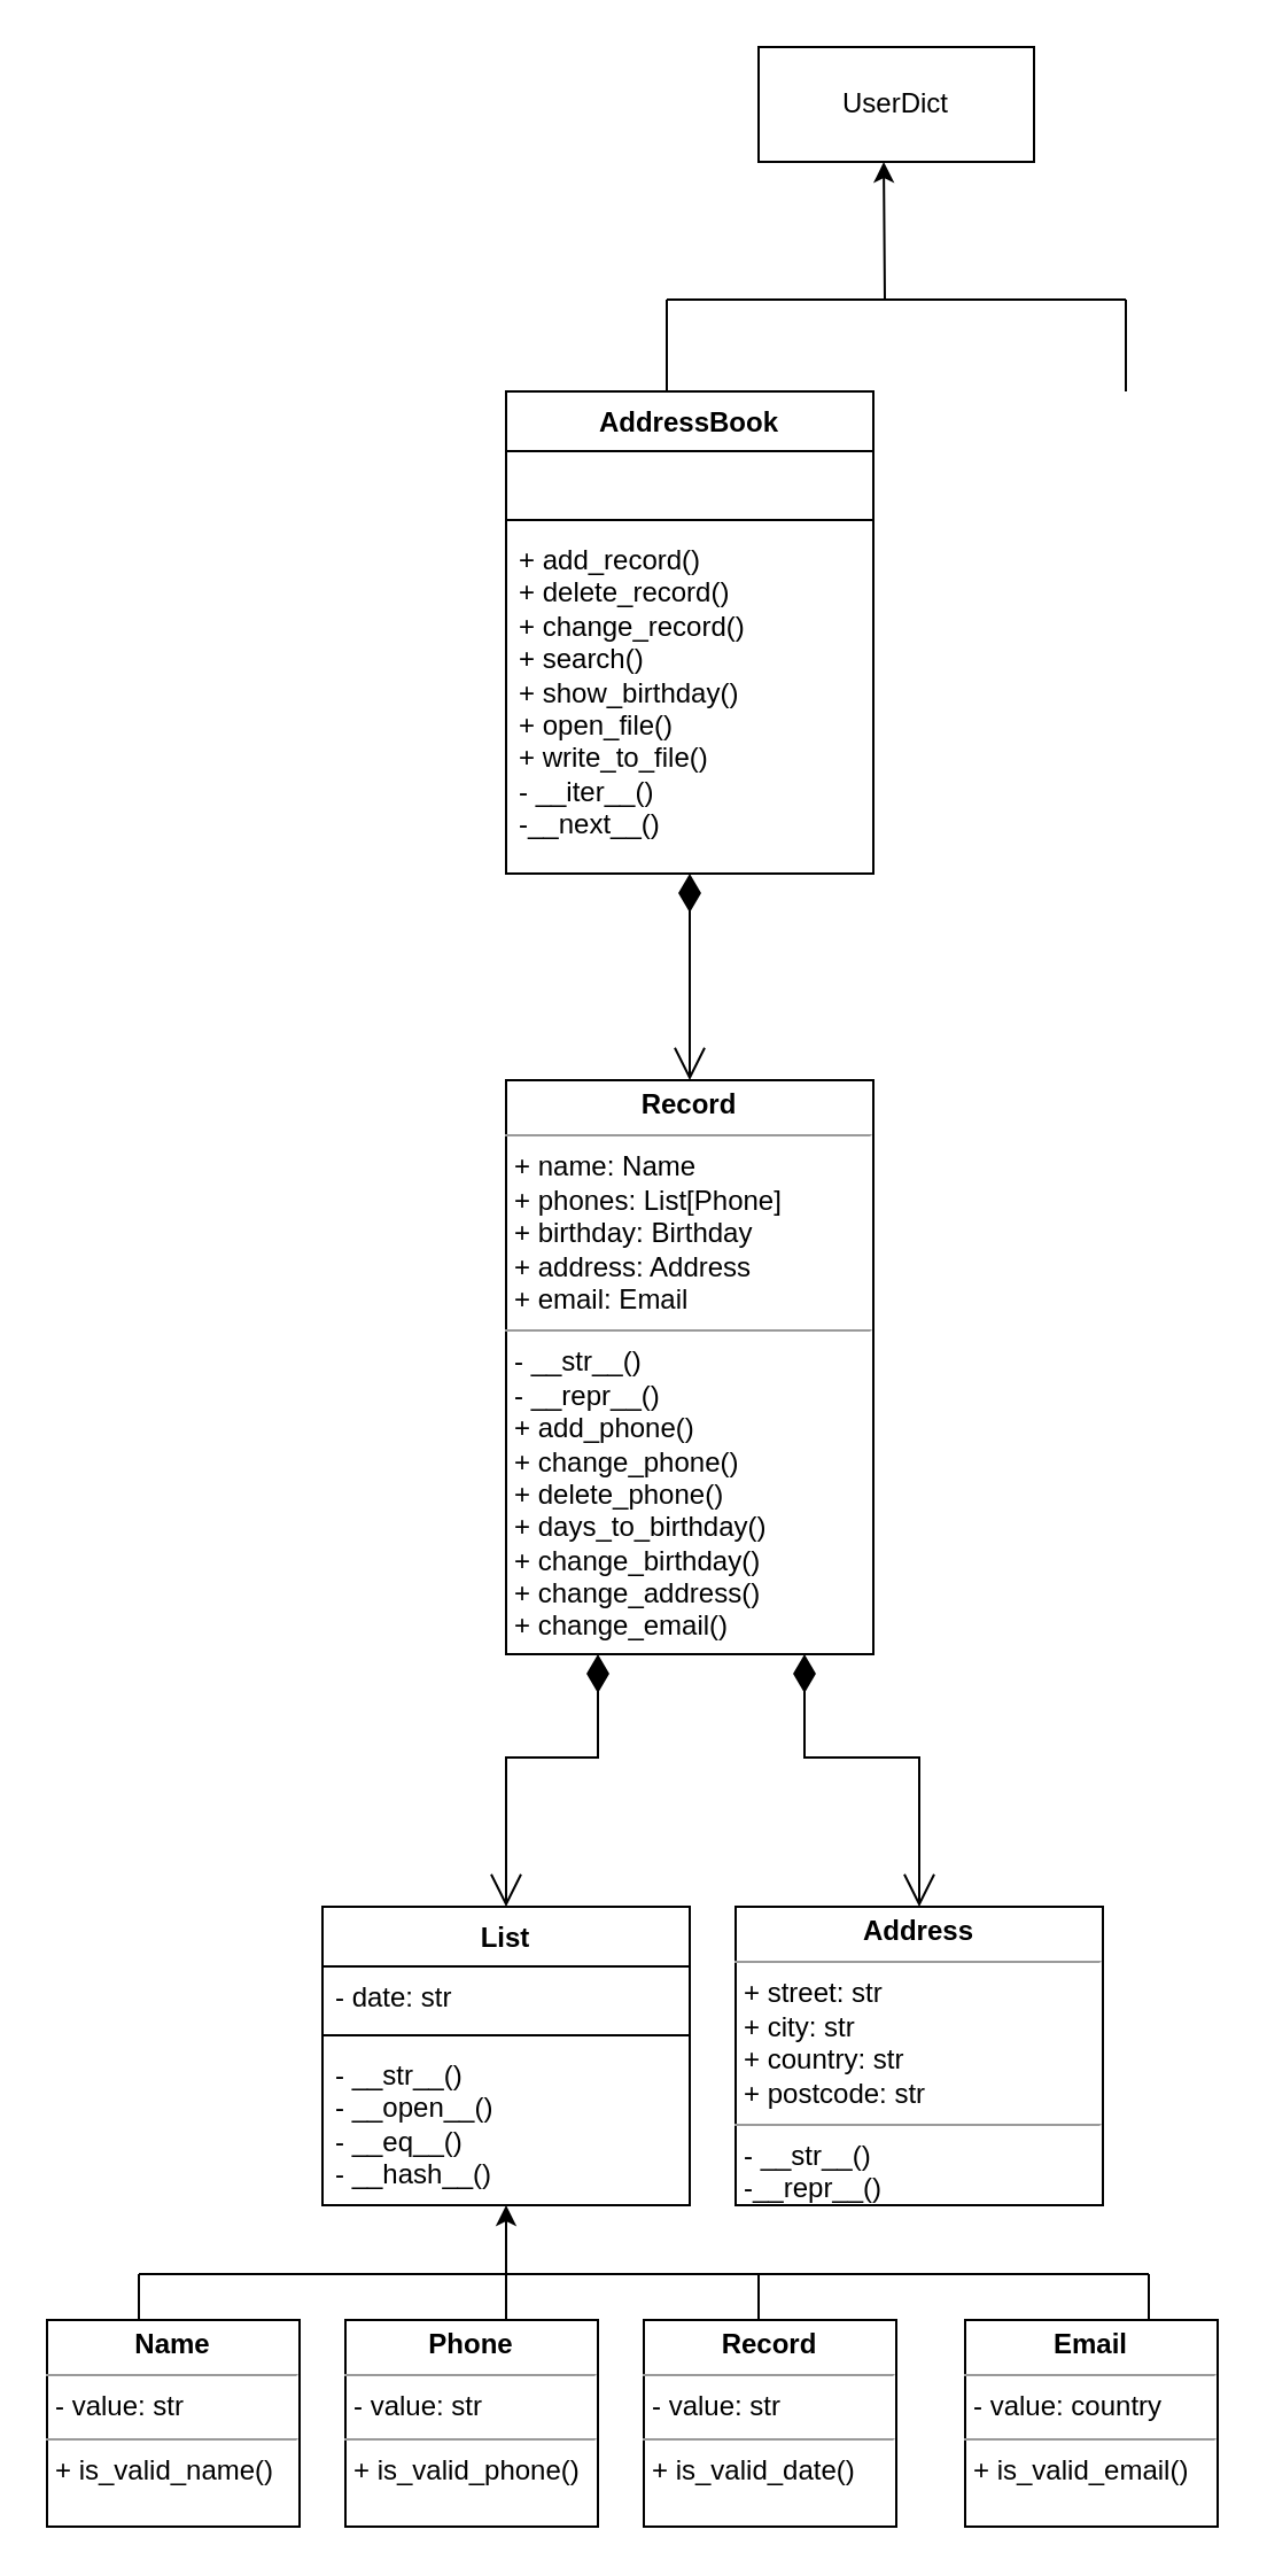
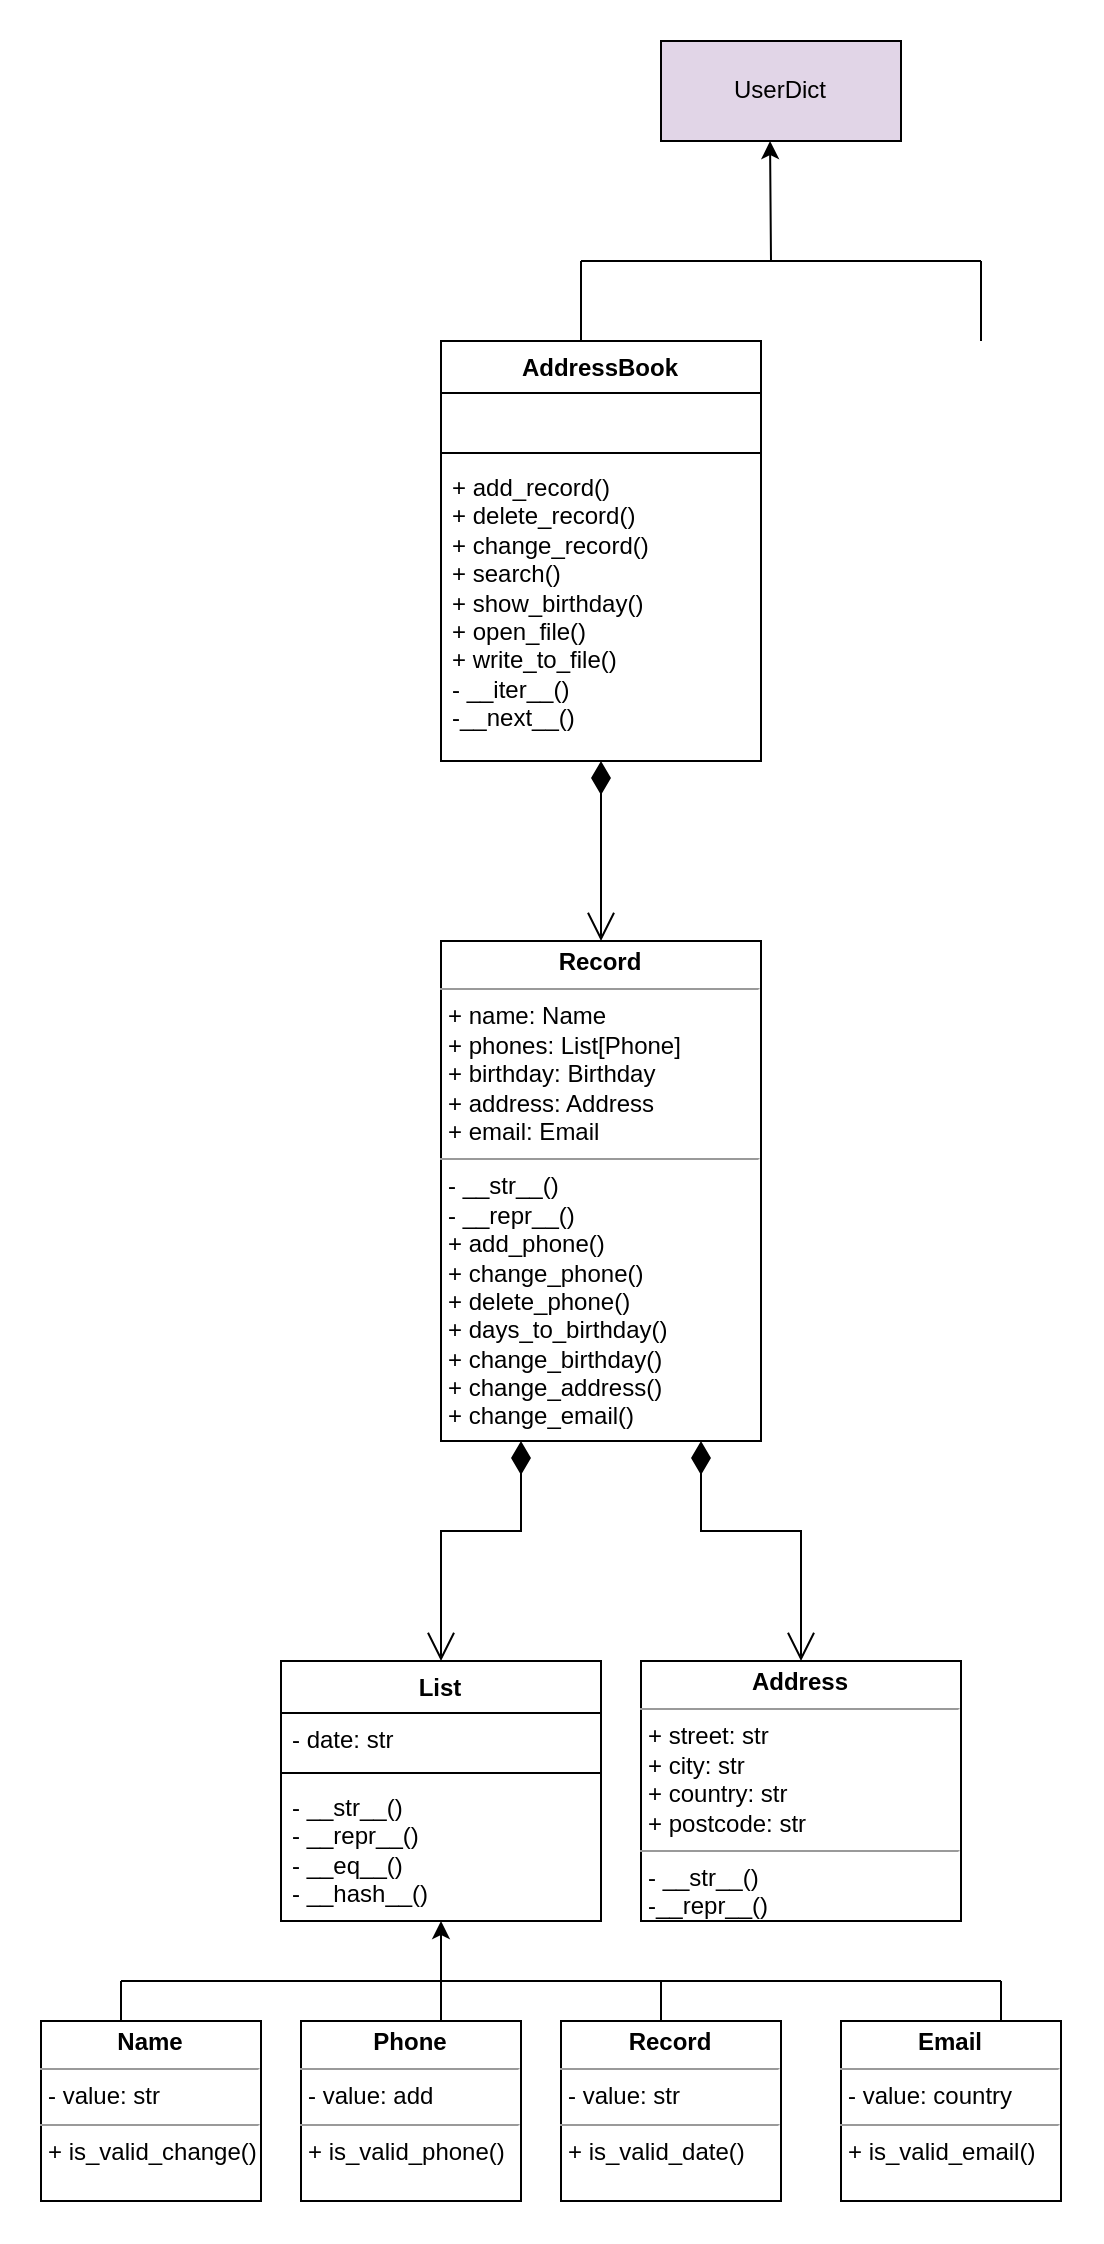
  <mxCell id="0" />
  <mxCell id="1" parent="0" />
- <mxCell id="2" value="UserDict" style="html=1;whiteSpace=wrap;" vertex="1" parent="1"><mxGeometry x="330" y="20" width="120" height="50" as="geometry" /></mxCell>
+ <mxCell id="2" value="UserDict" style="html=1;whiteSpace=wrap;fillColor=#e1d5e7;" vertex="1" parent="1"><mxGeometry x="330" y="20" width="120" height="50" as="geometry" /></mxCell>
  <mxCell id="3" value="" style="endArrow=classic;html=1;rounded=0;" edge="1" parent="1"><mxGeometry width="50" height="50" relative="1" as="geometry"><mxPoint x="290" y="130" as="sourcePoint" /><mxPoint x="384.52" y="70" as="targetPoint" /><Array as="points"><mxPoint x="490" y="130" /><mxPoint x="385" y="130" /></Array></mxGeometry></mxCell>
  <mxCell id="4" value="" style="endArrow=none;html=1;rounded=0;" edge="1" parent="1"><mxGeometry width="50" height="50" relative="1" as="geometry"><mxPoint x="490" y="170" as="sourcePoint" /><mxPoint x="490" y="130" as="targetPoint" /></mxGeometry></mxCell>
  <mxCell id="5" value="" style="endArrow=none;html=1;rounded=0;" edge="1" parent="1"><mxGeometry width="50" height="50" relative="1" as="geometry"><mxPoint x="290" y="170" as="sourcePoint" /><mxPoint x="290" y="130" as="targetPoint" /><Array as="points"><mxPoint x="290" y="150" /></Array></mxGeometry></mxCell>
  <mxCell id="6" value="AddressBook" style="swimlane;fontStyle=1;align=center;verticalAlign=top;childLayout=stackLayout;horizontal=1;startSize=26;horizontalStack=0;resizeParent=1;resizeParentMax=0;resizeLast=0;collapsible=1;marginBottom=0;whiteSpace=wrap;html=1;" vertex="1" parent="1"><mxGeometry x="220" y="170" width="160" height="210" as="geometry"><mxRectangle x="210" y="200" width="120" height="30" as="alternateBounds" /></mxGeometry></mxCell>
  <mxCell id="7" value="&lt;br&gt;" style="text;strokeColor=none;fillColor=none;align=left;verticalAlign=top;spacingLeft=4;spacingRight=4;overflow=hidden;rotatable=0;points=[[0,0.5],[1,0.5]];portConstraint=eastwest;whiteSpace=wrap;html=1;" vertex="1" parent="6"><mxGeometry y="26" width="160" height="26" as="geometry" /></mxCell>
  <mxCell id="8" value="" style="line;strokeWidth=1;fillColor=none;align=left;verticalAlign=middle;spacingTop=-1;spacingLeft=3;spacingRight=3;rotatable=0;labelPosition=right;points=[];portConstraint=eastwest;strokeColor=inherit;" vertex="1" parent="6"><mxGeometry y="52" width="160" height="8" as="geometry" /></mxCell>
  <mxCell id="9" value="+ add_record()&lt;br&gt;+ delete_record()&lt;br&gt;+ change_record()&lt;br&gt;+ search()&lt;br&gt;+ show_birthday()&lt;br&gt;+ open_file()&lt;br&gt;+ write_to_file()&lt;br&gt;- __iter__()&lt;br&gt;-__next__()" style="text;strokeColor=none;fillColor=none;align=left;verticalAlign=top;spacingLeft=4;spacingRight=4;overflow=hidden;rotatable=0;points=[[0,0.5],[1,0.5]];portConstraint=eastwest;whiteSpace=wrap;html=1;" vertex="1" parent="6"><mxGeometry y="60" width="160" height="150" as="geometry" /></mxCell>
  <mxCell id="10" value="" style="endArrow=open;html=1;endSize=12;startArrow=diamondThin;startSize=14;startFill=1;edgeStyle=orthogonalEdgeStyle;align=left;verticalAlign=bottom;rounded=0;" edge="1" parent="1"><mxGeometry x="-1" y="3" relative="1" as="geometry"><mxPoint x="300" y="380" as="sourcePoint" /><mxPoint x="300" y="470" as="targetPoint" /></mxGeometry></mxCell>
  <mxCell id="11" value="&lt;p style=&quot;margin:0px;margin-top:4px;text-align:center;&quot;&gt;&lt;b&gt;Record&lt;/b&gt;&lt;/p&gt;&lt;hr size=&quot;1&quot;&gt;&lt;p style=&quot;margin:0px;margin-left:4px;&quot;&gt;+ name: Name&lt;/p&gt;&lt;p style=&quot;margin:0px;margin-left:4px;&quot;&gt;+ phones: List[Phone]&lt;br&gt;&lt;/p&gt;&lt;p style=&quot;margin:0px;margin-left:4px;&quot;&gt;+ birthday: Birthday&lt;br&gt;&lt;/p&gt;&lt;p style=&quot;margin:0px;margin-left:4px;&quot;&gt;+ address: Address&lt;br&gt;&lt;/p&gt;&lt;p style=&quot;margin:0px;margin-left:4px;&quot;&gt;+ email: Email&lt;/p&gt;&lt;hr size=&quot;1&quot;&gt;&lt;p style=&quot;margin:0px;margin-left:4px;&quot;&gt;- __str__()&lt;/p&gt;&lt;p style=&quot;margin:0px;margin-left:4px;&quot;&gt;- __repr__()&lt;br&gt;&lt;/p&gt;&lt;p style=&quot;margin:0px;margin-left:4px;&quot;&gt;+ add_phone()&lt;/p&gt;&lt;p style=&quot;margin:0px;margin-left:4px;&quot;&gt;+ change_phone()&lt;/p&gt;&lt;p style=&quot;margin:0px;margin-left:4px;&quot;&gt;+ delete_phone()&lt;/p&gt;&lt;p style=&quot;margin:0px;margin-left:4px;&quot;&gt;+&amp;nbsp;days_to_birthday()&lt;/p&gt;&lt;p style=&quot;margin:0px;margin-left:4px;&quot;&gt;+&amp;nbsp;change_birthday()&lt;/p&gt;&lt;p style=&quot;margin:0px;margin-left:4px;&quot;&gt;+&amp;nbsp;change_address()&lt;/p&gt;&lt;p style=&quot;margin:0px;margin-left:4px;&quot;&gt;+ change_email()&lt;/p&gt;&lt;p style=&quot;margin:0px;margin-left:4px;&quot;&gt;&lt;br&gt;&lt;/p&gt;" style="verticalAlign=top;align=left;overflow=fill;fontSize=12;fontFamily=Helvetica;html=1;whiteSpace=wrap;" vertex="1" parent="1"><mxGeometry x="220" y="470" width="160" height="250" as="geometry" /></mxCell>
  <mxCell id="12" value="List" style="swimlane;fontStyle=1;align=center;verticalAlign=top;childLayout=stackLayout;horizontal=1;startSize=26;horizontalStack=0;resizeParent=1;resizeParentMax=0;resizeLast=0;collapsible=1;marginBottom=0;whiteSpace=wrap;html=1;" vertex="1" parent="1"><mxGeometry x="140" y="830" width="160" height="130" as="geometry" /></mxCell>
  <mxCell id="13" value="- date: str&lt;span style=&quot;white-space: pre;&quot;&gt;&#09;&lt;/span&gt;" style="text;strokeColor=none;fillColor=none;align=left;verticalAlign=top;spacingLeft=4;spacingRight=4;overflow=hidden;rotatable=0;points=[[0,0.5],[1,0.5]];portConstraint=eastwest;whiteSpace=wrap;html=1;" vertex="1" parent="12"><mxGeometry y="26" width="160" height="26" as="geometry" /></mxCell>
  <mxCell id="14" value="" style="line;strokeWidth=1;fillColor=none;align=left;verticalAlign=middle;spacingTop=-1;spacingLeft=3;spacingRight=3;rotatable=0;labelPosition=right;points=[];portConstraint=eastwest;strokeColor=inherit;" vertex="1" parent="12"><mxGeometry y="52" width="160" height="8" as="geometry" /></mxCell>
- <mxCell id="15" value="- __str__()&lt;br&gt;- __open__()&lt;br&gt;- __eq__()&lt;br&gt;- __hash__()&lt;span style=&quot;&quot;&gt;&lt;span style=&quot;white-space: pre;&quot;&gt;&amp;nbsp;&amp;nbsp;&amp;nbsp;&amp;nbsp;&lt;/span&gt;&lt;/span&gt;" style="text;strokeColor=none;fillColor=none;align=left;verticalAlign=top;spacingLeft=4;spacingRight=4;overflow=hidden;rotatable=0;points=[[0,0.5],[1,0.5]];portConstraint=eastwest;whiteSpace=wrap;html=1;" vertex="1" parent="12"><mxGeometry y="60" width="160" height="70" as="geometry" /></mxCell>
+ <mxCell id="15" value="- __str__()&lt;br&gt;- __repr__()&lt;br&gt;- __eq__()&lt;br&gt;- __hash__()&lt;span style=&quot;&quot;&gt;&lt;span style=&quot;white-space: pre;&quot;&gt;&amp;nbsp;&amp;nbsp;&amp;nbsp;&amp;nbsp;&lt;/span&gt;&lt;/span&gt;" style="text;strokeColor=none;fillColor=none;align=left;verticalAlign=top;spacingLeft=4;spacingRight=4;overflow=hidden;rotatable=0;points=[[0,0.5],[1,0.5]];portConstraint=eastwest;whiteSpace=wrap;html=1;" vertex="1" parent="12"><mxGeometry y="60" width="160" height="70" as="geometry" /></mxCell>
  <mxCell id="16" value="" style="endArrow=open;html=1;endSize=12;startArrow=diamondThin;startSize=14;startFill=1;edgeStyle=orthogonalEdgeStyle;align=left;verticalAlign=bottom;rounded=0;" edge="1" parent="1"><mxGeometry x="-1" y="3" relative="1" as="geometry"><mxPoint x="260" y="720" as="sourcePoint" /><mxPoint x="220" y="830" as="targetPoint" /><Array as="points"><mxPoint x="260" y="765" /><mxPoint x="220" y="765" /></Array></mxGeometry></mxCell>
  <mxCell id="17" value="" style="endArrow=open;html=1;endSize=12;startArrow=diamondThin;startSize=14;startFill=1;edgeStyle=orthogonalEdgeStyle;align=left;verticalAlign=bottom;rounded=0;" edge="1" parent="1"><mxGeometry x="-1" y="3" relative="1" as="geometry"><mxPoint x="350" y="720" as="sourcePoint" /><mxPoint x="400" y="830" as="targetPoint" /><Array as="points"><mxPoint x="350" y="765" /><mxPoint x="400" y="765" /><mxPoint x="400" y="830" /></Array></mxGeometry></mxCell>
  <mxCell id="18" value="&lt;p style=&quot;margin:0px;margin-top:4px;text-align:center;&quot;&gt;&lt;b&gt;Address&lt;/b&gt;&lt;/p&gt;&lt;hr size=&quot;1&quot;&gt;&lt;p style=&quot;margin:0px;margin-left:4px;&quot;&gt;+ street: str&lt;/p&gt;&lt;p style=&quot;margin:0px;margin-left:4px;&quot;&gt;+ city: str&lt;/p&gt;&lt;p style=&quot;margin:0px;margin-left:4px;&quot;&gt;+ country: str&lt;/p&gt;&lt;p style=&quot;margin:0px;margin-left:4px;&quot;&gt;+ postcode: str&lt;/p&gt;&lt;hr size=&quot;1&quot;&gt;&lt;p style=&quot;margin:0px;margin-left:4px;&quot;&gt;- __str__()&lt;/p&gt;&lt;p style=&quot;margin:0px;margin-left:4px;&quot;&gt;-__repr__()&lt;/p&gt;" style="verticalAlign=top;align=left;overflow=fill;fontSize=12;fontFamily=Helvetica;html=1;whiteSpace=wrap;" vertex="1" parent="1"><mxGeometry x="320" y="830" width="160" height="130" as="geometry" /></mxCell>
- <mxCell id="19" value="&lt;p style=&quot;margin:0px;margin-top:4px;text-align:center;&quot;&gt;&lt;b&gt;Name&lt;/b&gt;&lt;/p&gt;&lt;hr size=&quot;1&quot;&gt;&lt;p style=&quot;margin:0px;margin-left:4px;&quot;&gt;- value: str&lt;span style=&quot;white-space: pre;&quot;&gt;&amp;nbsp;&amp;nbsp;&amp;nbsp;&amp;nbsp;&lt;/span&gt;&lt;br&gt;&lt;/p&gt;&lt;hr size=&quot;1&quot;&gt;&lt;p style=&quot;margin:0px;margin-left:4px;&quot;&gt;+ is_valid_name()&lt;/p&gt;" style="verticalAlign=top;align=left;overflow=fill;fontSize=12;fontFamily=Helvetica;html=1;whiteSpace=wrap;" vertex="1" parent="1"><mxGeometry x="20" y="1010" width="110" height="90" as="geometry" /></mxCell>
- <mxCell id="20" value="&lt;p style=&quot;margin:0px;margin-top:4px;text-align:center;&quot;&gt;&lt;b&gt;Phone&lt;/b&gt;&lt;/p&gt;&lt;hr size=&quot;1&quot;&gt;&lt;p style=&quot;margin:0px;margin-left:4px;&quot;&gt;- value: str&lt;span style=&quot;white-space: pre;&quot;&gt;&amp;nbsp;&amp;nbsp;&amp;nbsp;&amp;nbsp;&lt;/span&gt;&lt;br&gt;&lt;/p&gt;&lt;hr size=&quot;1&quot;&gt;&lt;p style=&quot;margin:0px;margin-left:4px;&quot;&gt;+ is_valid_phone()&lt;/p&gt;" style="verticalAlign=top;align=left;overflow=fill;fontSize=12;fontFamily=Helvetica;html=1;whiteSpace=wrap;" vertex="1" parent="1"><mxGeometry x="150" y="1010" width="110" height="90" as="geometry" /></mxCell>
+ <mxCell id="19" value="&lt;p style=&quot;margin:0px;margin-top:4px;text-align:center;&quot;&gt;&lt;b&gt;Name&lt;/b&gt;&lt;/p&gt;&lt;hr size=&quot;1&quot;&gt;&lt;p style=&quot;margin:0px;margin-left:4px;&quot;&gt;- value: str&lt;span style=&quot;white-space: pre;&quot;&gt;&amp;nbsp;&amp;nbsp;&amp;nbsp;&amp;nbsp;&lt;/span&gt;&lt;br&gt;&lt;/p&gt;&lt;hr size=&quot;1&quot;&gt;&lt;p style=&quot;margin:0px;margin-left:4px;&quot;&gt;+ is_valid_change()&lt;/p&gt;" style="verticalAlign=top;align=left;overflow=fill;fontSize=12;fontFamily=Helvetica;html=1;whiteSpace=wrap;" vertex="1" parent="1"><mxGeometry x="20" y="1010" width="110" height="90" as="geometry" /></mxCell>
+ <mxCell id="20" value="&lt;p style=&quot;margin:0px;margin-top:4px;text-align:center;&quot;&gt;&lt;b&gt;Phone&lt;/b&gt;&lt;/p&gt;&lt;hr size=&quot;1&quot;&gt;&lt;p style=&quot;margin:0px;margin-left:4px;&quot;&gt;- value: add&lt;span style=&quot;white-space: pre;&quot;&gt;&amp;nbsp;&amp;nbsp;&amp;nbsp;&amp;nbsp;&lt;/span&gt;&lt;br&gt;&lt;/p&gt;&lt;hr size=&quot;1&quot;&gt;&lt;p style=&quot;margin:0px;margin-left:4px;&quot;&gt;+ is_valid_phone()&lt;/p&gt;" style="verticalAlign=top;align=left;overflow=fill;fontSize=12;fontFamily=Helvetica;html=1;whiteSpace=wrap;" vertex="1" parent="1"><mxGeometry x="150" y="1010" width="110" height="90" as="geometry" /></mxCell>
  <mxCell id="21" value="&lt;p style=&quot;margin:0px;margin-top:4px;text-align:center;&quot;&gt;&lt;b&gt;Record&lt;/b&gt;&lt;/p&gt;&lt;hr size=&quot;1&quot;&gt;&lt;p style=&quot;margin:0px;margin-left:4px;&quot;&gt;- value: str&lt;span style=&quot;white-space: pre;&quot;&gt;&amp;nbsp;&amp;nbsp;&amp;nbsp;&amp;nbsp;&lt;/span&gt;&lt;br&gt;&lt;/p&gt;&lt;hr size=&quot;1&quot;&gt;&lt;p style=&quot;margin:0px;margin-left:4px;&quot;&gt;+ is_valid_date()&lt;/p&gt;" style="verticalAlign=top;align=left;overflow=fill;fontSize=12;fontFamily=Helvetica;html=1;whiteSpace=wrap;" vertex="1" parent="1"><mxGeometry x="280" y="1010" width="110" height="90" as="geometry" /></mxCell>
  <mxCell id="22" value="&lt;p style=&quot;margin:0px;margin-top:4px;text-align:center;&quot;&gt;&lt;b&gt;Email&lt;/b&gt;&lt;/p&gt;&lt;hr size=&quot;1&quot;&gt;&lt;p style=&quot;margin:0px;margin-left:4px;&quot;&gt;- value: country&lt;span style=&quot;white-space: pre;&quot;&gt;&amp;nbsp;&amp;nbsp;&amp;nbsp;&amp;nbsp;&lt;/span&gt;&lt;br&gt;&lt;/p&gt;&lt;hr size=&quot;1&quot;&gt;&lt;p style=&quot;margin:0px;margin-left:4px;&quot;&gt;+ is_valid_email()&lt;/p&gt;" style="verticalAlign=top;align=left;overflow=fill;fontSize=12;fontFamily=Helvetica;html=1;whiteSpace=wrap;" vertex="1" parent="1"><mxGeometry x="420" y="1010" width="110" height="90" as="geometry" /></mxCell>
  <mxCell id="23" value="" style="endArrow=classic;html=1;rounded=0;" edge="1" parent="1"><mxGeometry width="50" height="50" relative="1" as="geometry"><mxPoint x="220" y="990" as="sourcePoint" /><mxPoint x="220" y="960" as="targetPoint" /><Array as="points"><mxPoint x="220" y="970" /></Array></mxGeometry></mxCell>
  <mxCell id="24" value="" style="endArrow=none;html=1;rounded=0;" edge="1" parent="1"><mxGeometry width="50" height="50" relative="1" as="geometry"><mxPoint x="60" y="990" as="sourcePoint" /><mxPoint x="500" y="990" as="targetPoint" /></mxGeometry></mxCell>
  <mxCell id="25" value="" style="endArrow=none;html=1;rounded=0;" edge="1" parent="1"><mxGeometry width="50" height="50" relative="1" as="geometry"><mxPoint x="220" y="1010" as="sourcePoint" /><mxPoint x="220" y="990" as="targetPoint" /><Array as="points"><mxPoint x="220" y="1010" /><mxPoint x="220" y="1000" /></Array></mxGeometry></mxCell>
  <mxCell id="26" value="" style="endArrow=none;html=1;rounded=0;" edge="1" parent="1"><mxGeometry width="50" height="50" relative="1" as="geometry"><mxPoint x="330" y="1010" as="sourcePoint" /><mxPoint x="330" y="990" as="targetPoint" /><Array as="points"><mxPoint x="330" y="1010" /><mxPoint x="330" y="1000" /></Array></mxGeometry></mxCell>
  <mxCell id="27" value="" style="endArrow=none;html=1;rounded=0;" edge="1" parent="1"><mxGeometry width="50" height="50" relative="1" as="geometry"><mxPoint x="60" y="1010" as="sourcePoint" /><mxPoint x="60" y="990" as="targetPoint" /><Array as="points"><mxPoint x="60" y="1010" /><mxPoint x="60" y="1000" /></Array></mxGeometry></mxCell>
  <mxCell id="28" value="" style="endArrow=none;html=1;rounded=0;" edge="1" parent="1"><mxGeometry width="50" height="50" relative="1" as="geometry"><mxPoint x="500" y="1010" as="sourcePoint" /><mxPoint x="500" y="990" as="targetPoint" /><Array as="points"><mxPoint x="500" y="1010" /><mxPoint x="500" y="1000" /></Array></mxGeometry></mxCell>
